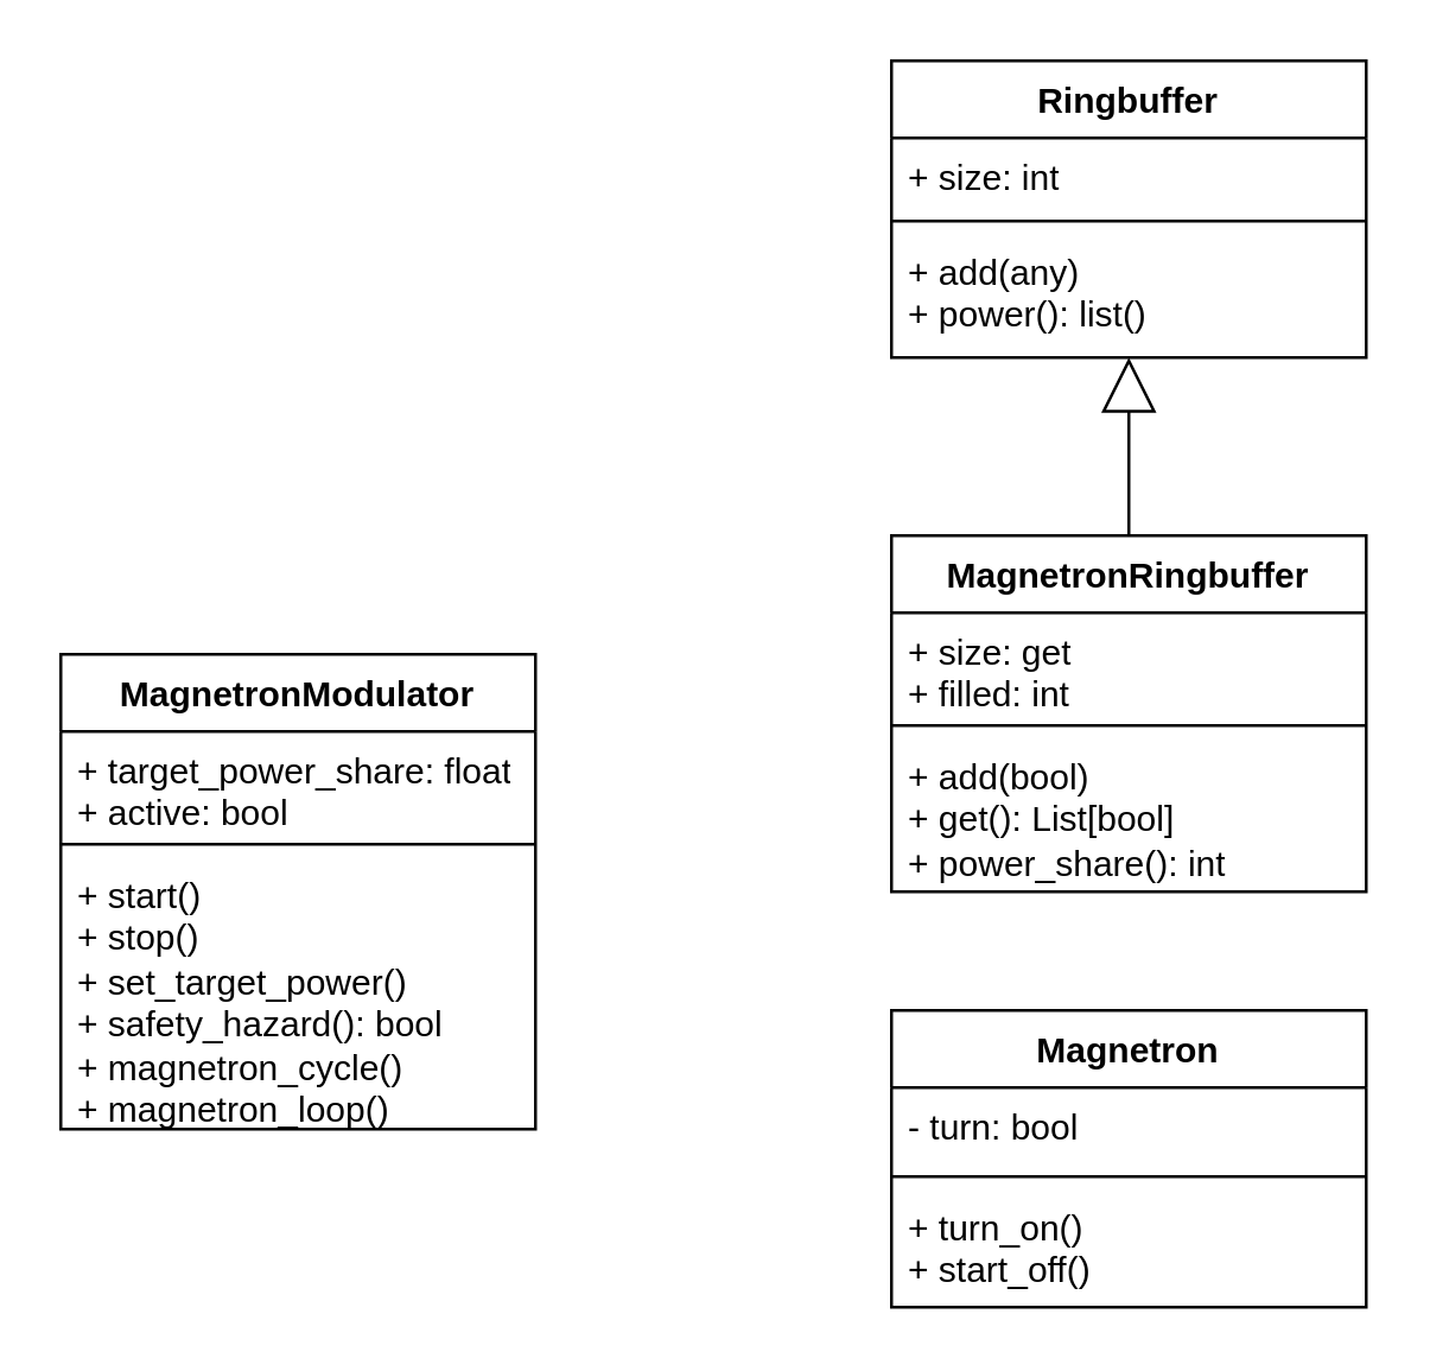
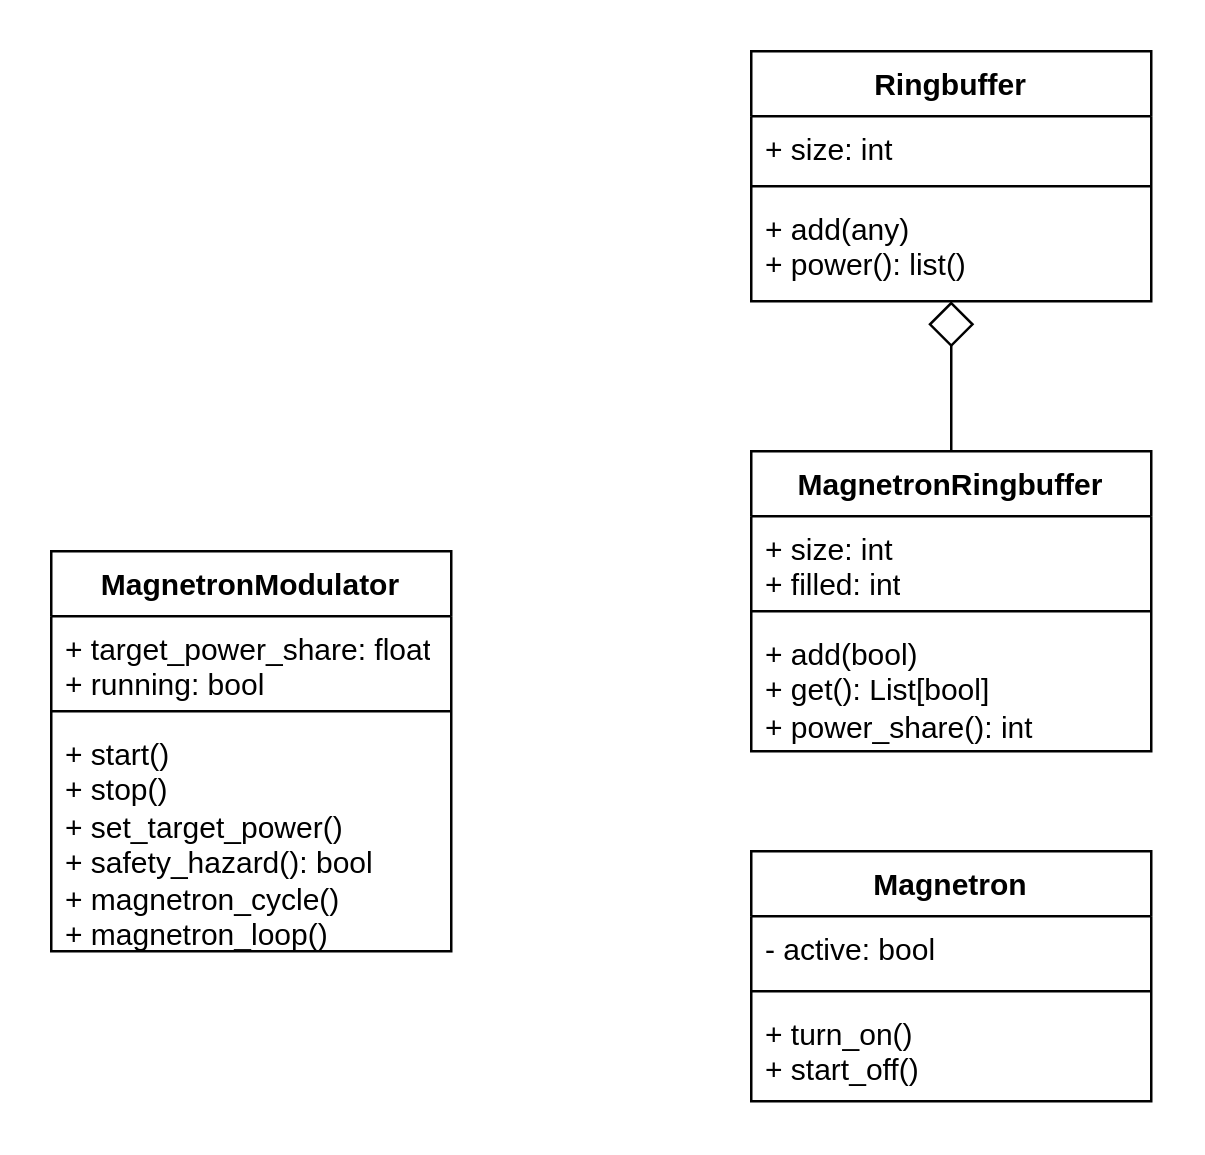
  <mxCell id="0" />
  <mxCell id="1" parent="0" />
  <mxCell id="2" value="Magnetron" style="swimlane;fontStyle=1;align=center;verticalAlign=top;childLayout=stackLayout;horizontal=1;startSize=26;horizontalStack=0;resizeParent=1;resizeParentMax=0;resizeLast=0;collapsible=1;marginBottom=0;whiteSpace=wrap;html=1;" parent="1" vertex="1"><mxGeometry x="300" y="340" width="160" height="100" as="geometry" /></mxCell>
- <mxCell id="3" value="- turn: bool" style="text;strokeColor=none;fillColor=none;align=left;verticalAlign=top;spacingLeft=4;spacingRight=4;overflow=hidden;rotatable=0;points=[[0,0.5],[1,0.5]];portConstraint=eastwest;whiteSpace=wrap;html=1;" parent="2" vertex="1"><mxGeometry y="26" width="160" height="26" as="geometry" /></mxCell>
+ <mxCell id="3" value="- active: bool" style="text;strokeColor=none;fillColor=none;align=left;verticalAlign=top;spacingLeft=4;spacingRight=4;overflow=hidden;rotatable=0;points=[[0,0.5],[1,0.5]];portConstraint=eastwest;whiteSpace=wrap;html=1;" parent="2" vertex="1"><mxGeometry y="26" width="160" height="26" as="geometry" /></mxCell>
  <mxCell id="4" value="" style="line;strokeWidth=1;fillColor=none;align=left;verticalAlign=middle;spacingTop=-1;spacingLeft=3;spacingRight=3;rotatable=0;labelPosition=right;points=[];portConstraint=eastwest;strokeColor=inherit;" parent="2" vertex="1"><mxGeometry y="52" width="160" height="8" as="geometry" /></mxCell>
  <mxCell id="5" value="&lt;div&gt;+ turn_on()&lt;/div&gt;&lt;div&gt;+ start_off()&lt;/div&gt;" style="text;strokeColor=none;fillColor=none;align=left;verticalAlign=top;spacingLeft=4;spacingRight=4;overflow=hidden;rotatable=0;points=[[0,0.5],[1,0.5]];portConstraint=eastwest;whiteSpace=wrap;html=1;" parent="2" vertex="1"><mxGeometry y="60" width="160" height="40" as="geometry" /></mxCell>
  <mxCell id="6" value="MagnetronModulator" style="swimlane;fontStyle=1;align=center;verticalAlign=top;childLayout=stackLayout;horizontal=1;startSize=26;horizontalStack=0;resizeParent=1;resizeParentMax=0;resizeLast=0;collapsible=1;marginBottom=0;whiteSpace=wrap;html=1;" parent="1" vertex="1"><mxGeometry x="20" y="220" width="160" height="160" as="geometry" /></mxCell>
- <mxCell id="7" value="&lt;div&gt;+ target_power_share: float&lt;/div&gt;&lt;div&gt;+ active: bool&lt;/div&gt;" style="text;strokeColor=none;fillColor=none;align=left;verticalAlign=top;spacingLeft=4;spacingRight=4;overflow=hidden;rotatable=0;points=[[0,0.5],[1,0.5]];portConstraint=eastwest;whiteSpace=wrap;html=1;" parent="6" vertex="1"><mxGeometry y="26" width="160" height="34" as="geometry" /></mxCell>
+ <mxCell id="7" value="&lt;div&gt;+ target_power_share: float&lt;/div&gt;&lt;div&gt;+ running: bool&lt;/div&gt;" style="text;strokeColor=none;fillColor=none;align=left;verticalAlign=top;spacingLeft=4;spacingRight=4;overflow=hidden;rotatable=0;points=[[0,0.5],[1,0.5]];portConstraint=eastwest;whiteSpace=wrap;html=1;" parent="6" vertex="1"><mxGeometry y="26" width="160" height="34" as="geometry" /></mxCell>
  <mxCell id="8" value="" style="line;strokeWidth=1;fillColor=none;align=left;verticalAlign=middle;spacingTop=-1;spacingLeft=3;spacingRight=3;rotatable=0;labelPosition=right;points=[];portConstraint=eastwest;strokeColor=inherit;" parent="6" vertex="1"><mxGeometry y="60" width="160" height="8" as="geometry" /></mxCell>
  <mxCell id="9" value="&lt;div&gt;+ start()&lt;/div&gt;&lt;div&gt;+ stop()&lt;/div&gt;&lt;div&gt;+ set_target_power()&lt;/div&gt;&lt;div&gt;+ safety_hazard(): bool&lt;/div&gt;&lt;div&gt;+ magnetron_cycle()&lt;/div&gt;&lt;div&gt;+ magnetron_loop()&lt;/div&gt;" style="text;strokeColor=none;fillColor=none;align=left;verticalAlign=top;spacingLeft=4;spacingRight=4;overflow=hidden;rotatable=0;points=[[0,0.5],[1,0.5]];portConstraint=eastwest;whiteSpace=wrap;html=1;" parent="6" vertex="1"><mxGeometry y="68" width="160" height="92" as="geometry" /></mxCell>
  <mxCell id="10" value="MagnetronRingbuffer" style="swimlane;fontStyle=1;align=center;verticalAlign=top;childLayout=stackLayout;horizontal=1;startSize=26;horizontalStack=0;resizeParent=1;resizeParentMax=0;resizeLast=0;collapsible=1;marginBottom=0;whiteSpace=wrap;html=1;" vertex="1" parent="1"><mxGeometry x="300" y="180" width="160" height="120" as="geometry" /></mxCell>
- <mxCell id="11" value="&lt;div&gt;+ size: get&lt;/div&gt;&lt;div&gt;+ filled: int&lt;/div&gt;" style="text;strokeColor=none;fillColor=none;align=left;verticalAlign=top;spacingLeft=4;spacingRight=4;overflow=hidden;rotatable=0;points=[[0,0.5],[1,0.5]];portConstraint=eastwest;whiteSpace=wrap;html=1;" vertex="1" parent="10"><mxGeometry y="26" width="160" height="34" as="geometry" /></mxCell>
+ <mxCell id="11" value="&lt;div&gt;+ size: int&lt;/div&gt;&lt;div&gt;+ filled: int&lt;/div&gt;" style="text;strokeColor=none;fillColor=none;align=left;verticalAlign=top;spacingLeft=4;spacingRight=4;overflow=hidden;rotatable=0;points=[[0,0.5],[1,0.5]];portConstraint=eastwest;whiteSpace=wrap;html=1;" vertex="1" parent="10"><mxGeometry y="26" width="160" height="34" as="geometry" /></mxCell>
  <mxCell id="12" value="" style="line;strokeWidth=1;fillColor=none;align=left;verticalAlign=middle;spacingTop=-1;spacingLeft=3;spacingRight=3;rotatable=0;labelPosition=right;points=[];portConstraint=eastwest;strokeColor=inherit;" vertex="1" parent="10"><mxGeometry y="60" width="160" height="8" as="geometry" /></mxCell>
  <mxCell id="13" value="&lt;div&gt;+ add(bool)&lt;/div&gt;&lt;div&gt;+ get(): List[bool]&lt;/div&gt;&lt;div&gt;+ power_share(): int&lt;/div&gt;" style="text;strokeColor=none;fillColor=none;align=left;verticalAlign=top;spacingLeft=4;spacingRight=4;overflow=hidden;rotatable=0;points=[[0,0.5],[1,0.5]];portConstraint=eastwest;whiteSpace=wrap;html=1;" vertex="1" parent="10"><mxGeometry y="68" width="160" height="52" as="geometry" /></mxCell>
  <mxCell id="14" value="Ringbuffer" style="swimlane;fontStyle=1;align=center;verticalAlign=top;childLayout=stackLayout;horizontal=1;startSize=26;horizontalStack=0;resizeParent=1;resizeParentMax=0;resizeLast=0;collapsible=1;marginBottom=0;whiteSpace=wrap;html=1;" vertex="1" parent="1"><mxGeometry x="300" y="20" width="160" height="100" as="geometry" /></mxCell>
  <mxCell id="15" value="&lt;div&gt;+ size: int&lt;/div&gt;" style="text;strokeColor=none;fillColor=none;align=left;verticalAlign=top;spacingLeft=4;spacingRight=4;overflow=hidden;rotatable=0;points=[[0,0.5],[1,0.5]];portConstraint=eastwest;whiteSpace=wrap;html=1;" vertex="1" parent="14"><mxGeometry y="26" width="160" height="24" as="geometry" /></mxCell>
  <mxCell id="16" value="" style="line;strokeWidth=1;fillColor=none;align=left;verticalAlign=middle;spacingTop=-1;spacingLeft=3;spacingRight=3;rotatable=0;labelPosition=right;points=[];portConstraint=eastwest;strokeColor=inherit;" vertex="1" parent="14"><mxGeometry y="50" width="160" height="8" as="geometry" /></mxCell>
  <mxCell id="17" value="&lt;div&gt;+ add(any)&lt;/div&gt;&lt;div&gt;+ power(): list()&lt;/div&gt;" style="text;strokeColor=none;fillColor=none;align=left;verticalAlign=top;spacingLeft=4;spacingRight=4;overflow=hidden;rotatable=0;points=[[0,0.5],[1,0.5]];portConstraint=eastwest;whiteSpace=wrap;html=1;" vertex="1" parent="14"><mxGeometry y="58" width="160" height="42" as="geometry" /></mxCell>
- <mxCell id="18" value="" style="endArrow=block;endSize=16;endFill=0;html=1;rounded=0;entryX=0.5;entryY=1;entryDx=0;entryDy=0;exitX=0.5;exitY=0;exitDx=0;exitDy=0;" edge="1" parent="1" source="10" target="14"><mxGeometry width="160" relative="1" as="geometry"><mxPoint x="380" y="258" as="sourcePoint" /><mxPoint x="580" y="170" as="targetPoint" /></mxGeometry></mxCell>
+ <mxCell id="18" value="" style="endArrow=diamond;endSize=16;endFill=0;html=1;rounded=0;entryX=0.5;entryY=1;entryDx=0;entryDy=0;exitX=0.5;exitY=0;exitDx=0;exitDy=0;" edge="1" parent="1" source="10" target="14"><mxGeometry width="160" relative="1" as="geometry"><mxPoint x="380" y="258" as="sourcePoint" /><mxPoint x="580" y="170" as="targetPoint" /></mxGeometry></mxCell>
